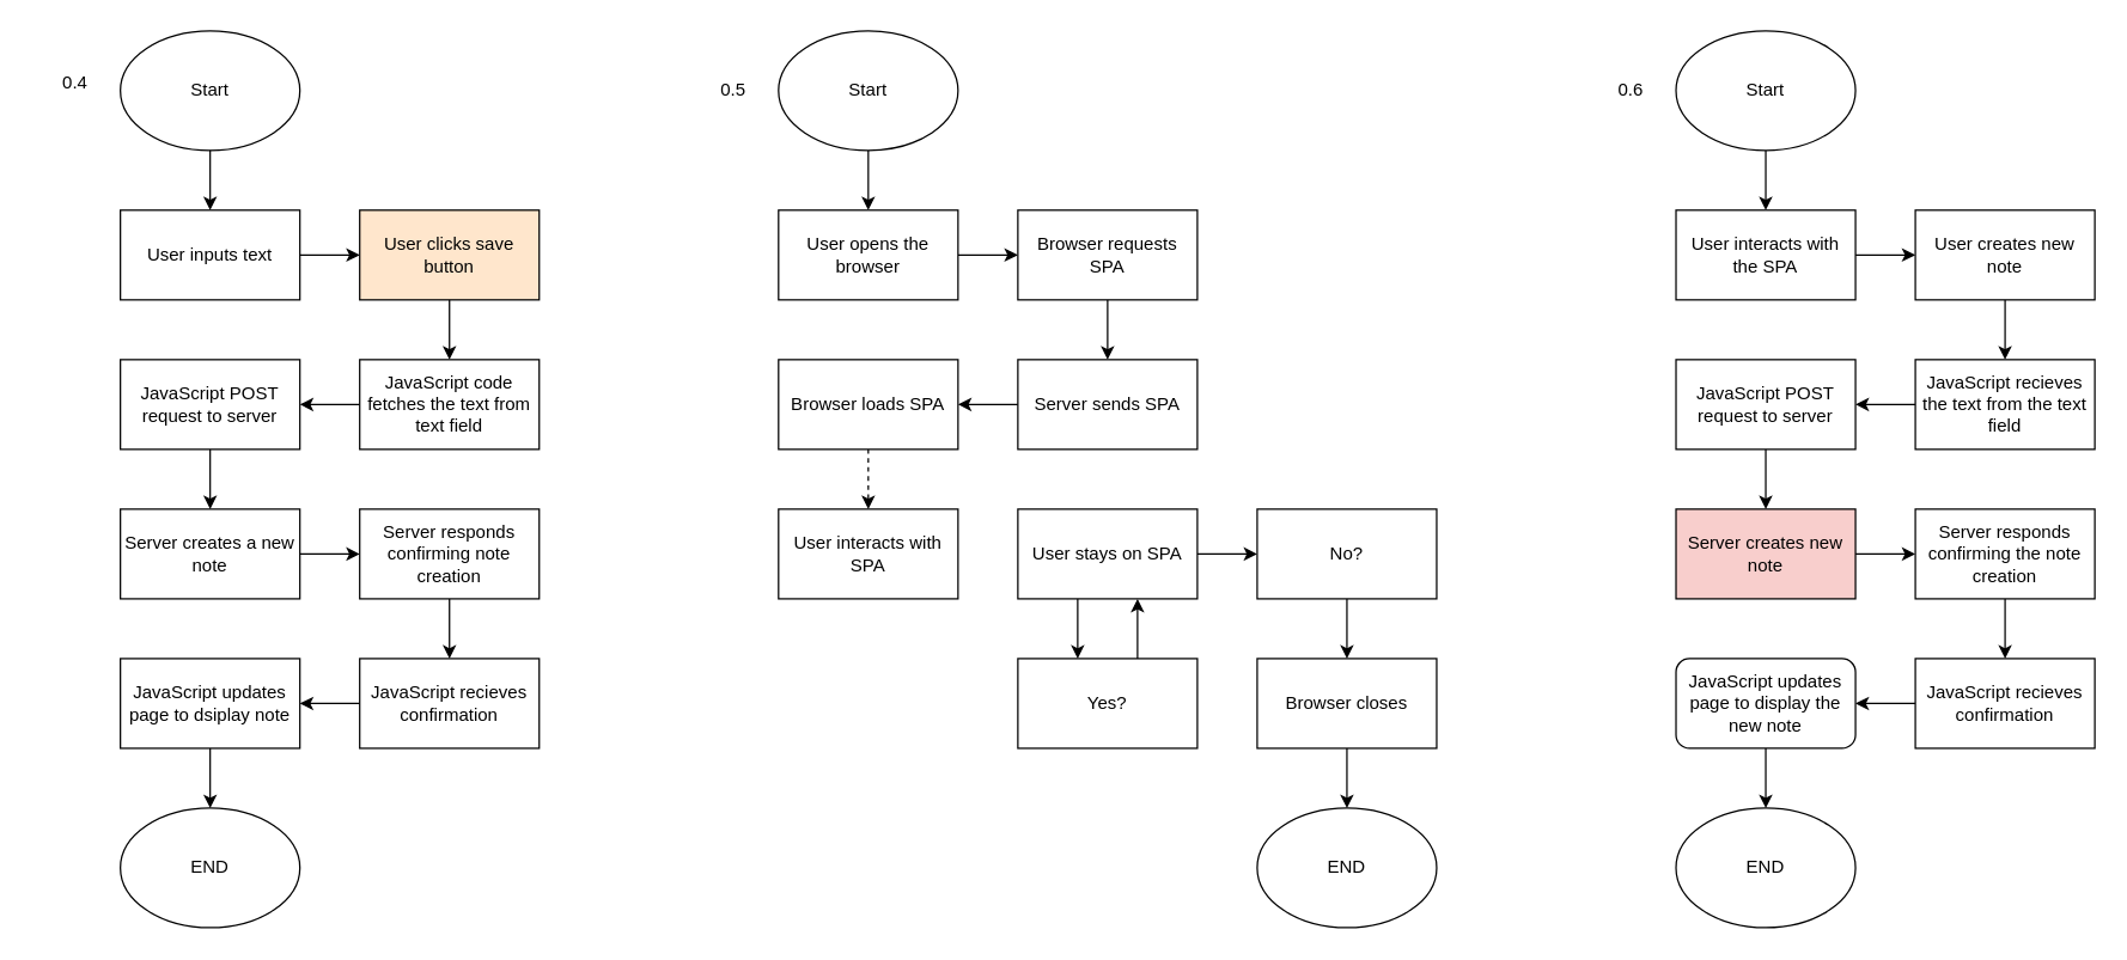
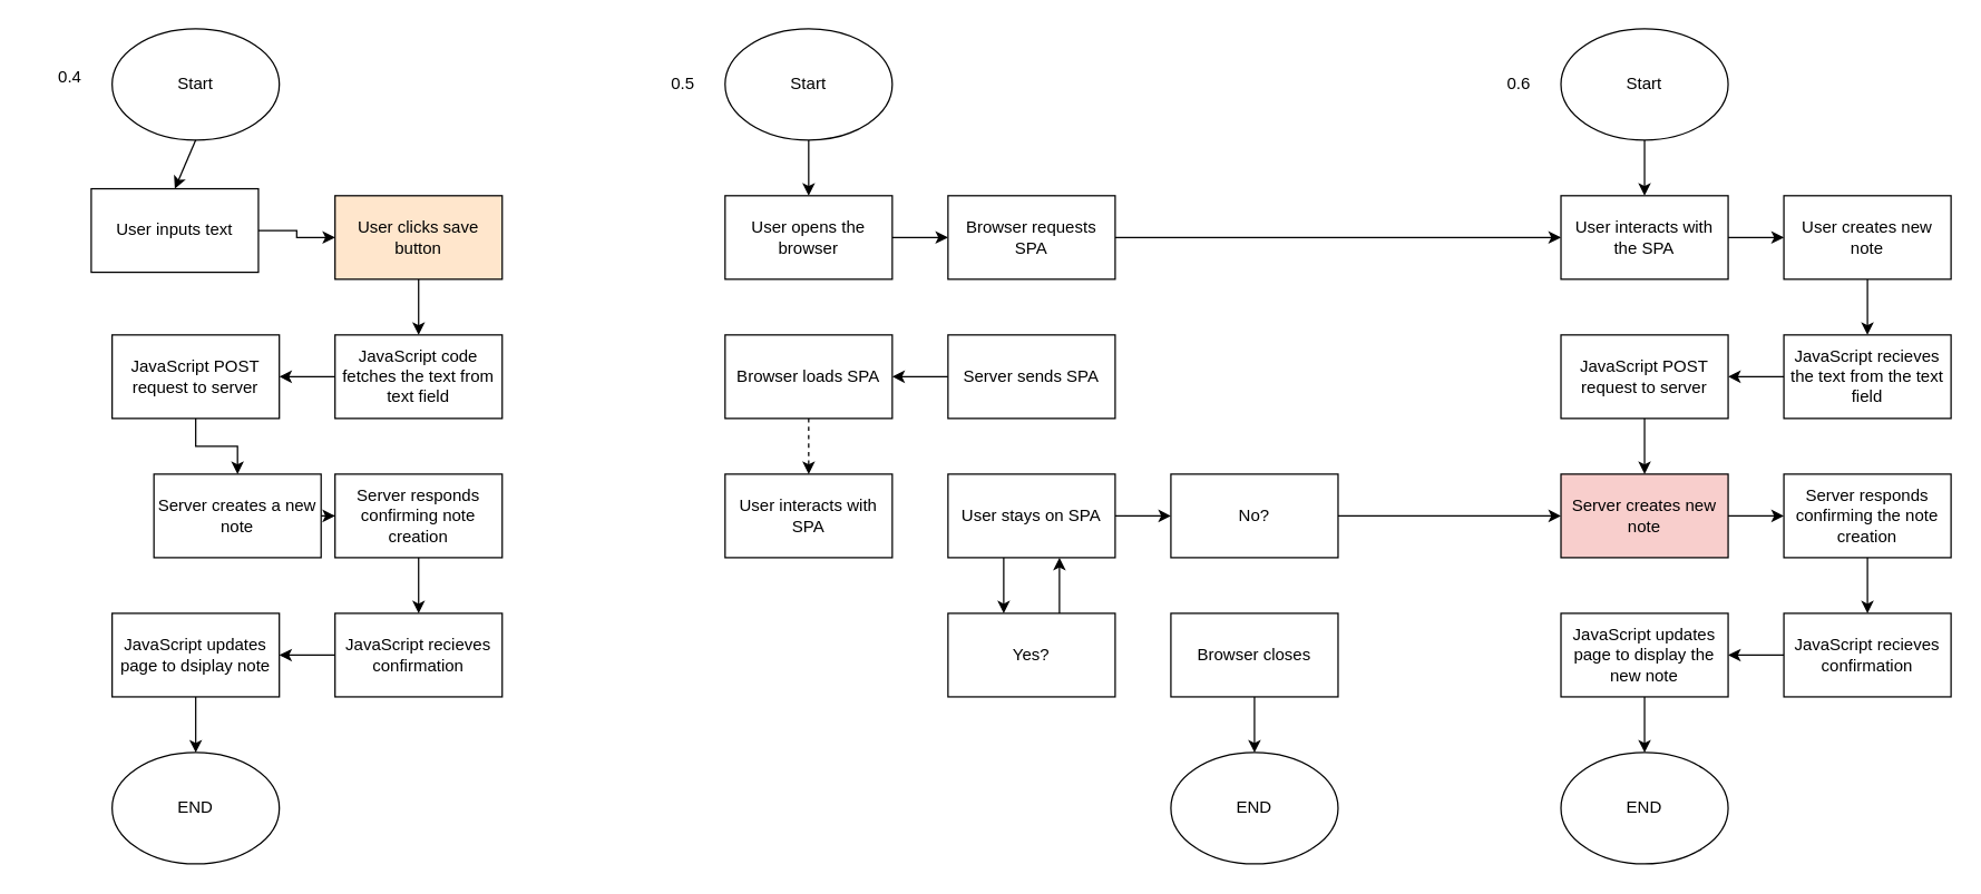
  <mxCell id="0" />
  <mxCell id="1" parent="0" />
  <mxCell id="2" value="Start" style="ellipse;whiteSpace=wrap;html=1;" vertex="1" parent="1"><mxGeometry x="80" y="20" width="120" height="80" as="geometry" /></mxCell>
  <mxCell id="3" style="edgeStyle=orthogonalEdgeStyle;rounded=0;orthogonalLoop=1;jettySize=auto;html=1;entryX=0;entryY=0.5;entryDx=0;entryDy=0;" edge="1" parent="1" source="4" target="7"><mxGeometry relative="1" as="geometry" /></mxCell>
- <mxCell id="4" value="User inputs text" style="rounded=0;whiteSpace=wrap;html=1;" vertex="1" parent="1"><mxGeometry x="80" y="140" width="120" height="60" as="geometry" /></mxCell>
+ <mxCell id="4" value="User inputs text" style="rounded=0;whiteSpace=wrap;html=1;" vertex="1" parent="1"><mxGeometry x="65" y="135" width="120" height="60" as="geometry" /></mxCell>
  <mxCell id="5" value="" style="endArrow=classic;html=1;rounded=0;exitX=0.5;exitY=1;exitDx=0;exitDy=0;entryX=0.5;entryY=0;entryDx=0;entryDy=0;" edge="1" parent="1" source="2" target="4"><mxGeometry width="50" height="50" relative="1" as="geometry"><mxPoint x="190" y="210" as="sourcePoint" /><mxPoint x="240" y="160" as="targetPoint" /></mxGeometry></mxCell>
  <mxCell id="6" style="edgeStyle=orthogonalEdgeStyle;rounded=0;orthogonalLoop=1;jettySize=auto;html=1;entryX=0.5;entryY=0;entryDx=0;entryDy=0;" edge="1" parent="1" source="7" target="9"><mxGeometry relative="1" as="geometry" /></mxCell>
  <mxCell id="7" value="User clicks save button" style="rounded=0;whiteSpace=wrap;html=1;fillColor=#ffe6cc;" vertex="1" parent="1"><mxGeometry x="240" y="140" width="120" height="60" as="geometry" /></mxCell>
  <mxCell id="8" style="edgeStyle=orthogonalEdgeStyle;rounded=0;orthogonalLoop=1;jettySize=auto;html=1;entryX=1;entryY=0.5;entryDx=0;entryDy=0;" edge="1" parent="1" source="9" target="11"><mxGeometry relative="1" as="geometry" /></mxCell>
  <mxCell id="9" value="JavaScript code fetches the text from text field" style="rounded=0;whiteSpace=wrap;html=1;" vertex="1" parent="1"><mxGeometry x="240" y="240" width="120" height="60" as="geometry" /></mxCell>
  <mxCell id="10" style="edgeStyle=orthogonalEdgeStyle;rounded=0;orthogonalLoop=1;jettySize=auto;html=1;entryX=0.5;entryY=0;entryDx=0;entryDy=0;" edge="1" parent="1" source="11" target="13"><mxGeometry relative="1" as="geometry" /></mxCell>
  <mxCell id="11" value="JavaScript POST request to server" style="rounded=0;whiteSpace=wrap;html=1;" vertex="1" parent="1"><mxGeometry x="80" y="240" width="120" height="60" as="geometry" /></mxCell>
  <mxCell id="12" style="edgeStyle=orthogonalEdgeStyle;rounded=0;orthogonalLoop=1;jettySize=auto;html=1;entryX=0;entryY=0.5;entryDx=0;entryDy=0;" edge="1" parent="1" source="13" target="15"><mxGeometry relative="1" as="geometry" /></mxCell>
- <mxCell id="13" value="Server creates a new note" style="rounded=0;whiteSpace=wrap;html=1;" vertex="1" parent="1"><mxGeometry x="80" y="340" width="120" height="60" as="geometry" /></mxCell>
+ <mxCell id="13" value="Server creates a new note" style="rounded=0;whiteSpace=wrap;html=1;" vertex="1" parent="1"><mxGeometry x="110" y="340" width="120" height="60" as="geometry" /></mxCell>
  <mxCell id="14" style="edgeStyle=orthogonalEdgeStyle;rounded=0;orthogonalLoop=1;jettySize=auto;html=1;entryX=0.5;entryY=0;entryDx=0;entryDy=0;" edge="1" parent="1" source="15" target="17"><mxGeometry relative="1" as="geometry" /></mxCell>
  <mxCell id="15" value="Server responds confirming note creation" style="rounded=0;whiteSpace=wrap;html=1;" vertex="1" parent="1"><mxGeometry x="240" y="340" width="120" height="60" as="geometry" /></mxCell>
  <mxCell id="16" style="edgeStyle=orthogonalEdgeStyle;rounded=0;orthogonalLoop=1;jettySize=auto;html=1;entryX=1;entryY=0.5;entryDx=0;entryDy=0;" edge="1" parent="1" source="17" target="19"><mxGeometry relative="1" as="geometry" /></mxCell>
  <mxCell id="17" value="JavaScript recieves confirmation" style="rounded=0;whiteSpace=wrap;html=1;" vertex="1" parent="1"><mxGeometry x="240" y="440" width="120" height="60" as="geometry" /></mxCell>
  <mxCell id="18" style="edgeStyle=orthogonalEdgeStyle;rounded=0;orthogonalLoop=1;jettySize=auto;html=1;" edge="1" parent="1" source="19" target="20"><mxGeometry relative="1" as="geometry" /></mxCell>
  <mxCell id="19" value="JavaScript updates page to dsiplay note" style="rounded=0;whiteSpace=wrap;html=1;" vertex="1" parent="1"><mxGeometry x="80" y="440" width="120" height="60" as="geometry" /></mxCell>
  <mxCell id="20" value="END" style="ellipse;whiteSpace=wrap;html=1;" vertex="1" parent="1"><mxGeometry x="80" y="540" width="120" height="80" as="geometry" /></mxCell>
  <mxCell id="21" style="edgeStyle=orthogonalEdgeStyle;rounded=0;orthogonalLoop=1;jettySize=auto;html=1;" edge="1" parent="1" source="22" target="24"><mxGeometry relative="1" as="geometry" /></mxCell>
  <mxCell id="22" value="Start" style="ellipse;whiteSpace=wrap;html=1;" vertex="1" parent="1"><mxGeometry x="520" y="20" width="120" height="80" as="geometry" /></mxCell>
  <mxCell id="23" style="edgeStyle=orthogonalEdgeStyle;rounded=0;orthogonalLoop=1;jettySize=auto;html=1;entryX=0;entryY=0.5;entryDx=0;entryDy=0;" edge="1" parent="1" source="24" target="26"><mxGeometry relative="1" as="geometry" /></mxCell>
  <mxCell id="24" value="User opens the browser" style="rounded=0;whiteSpace=wrap;html=1;" vertex="1" parent="1"><mxGeometry x="520" y="140" width="120" height="60" as="geometry" /></mxCell>
- <mxCell id="25" style="edgeStyle=orthogonalEdgeStyle;rounded=0;orthogonalLoop=1;jettySize=auto;html=1;entryX=0.5;entryY=0;entryDx=0;entryDy=0;" edge="1" parent="1" source="26" target="28"><mxGeometry relative="1" as="geometry" /></mxCell>
+ <mxCell id="25" style="edgeStyle=orthogonalEdgeStyle;rounded=0;orthogonalLoop=1;jettySize=auto;html=1;" edge="1" parent="1" source="26" target="45"><mxGeometry relative="1" as="geometry" /></mxCell>
  <mxCell id="26" value="Browser requests SPA" style="rounded=0;whiteSpace=wrap;html=1;" vertex="1" parent="1"><mxGeometry x="680" y="140" width="120" height="60" as="geometry" /></mxCell>
  <mxCell id="27" style="edgeStyle=orthogonalEdgeStyle;rounded=0;orthogonalLoop=1;jettySize=auto;html=1;" edge="1" parent="1" source="28" target="30"><mxGeometry relative="1" as="geometry" /></mxCell>
  <mxCell id="28" value="Server sends SPA" style="rounded=0;whiteSpace=wrap;html=1;" vertex="1" parent="1"><mxGeometry x="680" y="240" width="120" height="60" as="geometry" /></mxCell>
  <mxCell id="29" style="edgeStyle=orthogonalEdgeStyle;rounded=0;orthogonalLoop=1;jettySize=auto;html=1;entryX=0.5;entryY=0;entryDx=0;entryDy=0;dashed=1;" edge="1" parent="1" source="30" target="31"><mxGeometry relative="1" as="geometry" /></mxCell>
  <mxCell id="30" value="Browser loads SPA" style="rounded=0;whiteSpace=wrap;html=1;" vertex="1" parent="1"><mxGeometry x="520" y="240" width="120" height="60" as="geometry" /></mxCell>
  <mxCell id="31" value="User interacts with SPA" style="rounded=0;whiteSpace=wrap;html=1;" vertex="1" parent="1"><mxGeometry x="520" y="340" width="120" height="60" as="geometry" /></mxCell>
  <mxCell id="32" style="edgeStyle=orthogonalEdgeStyle;rounded=0;orthogonalLoop=1;jettySize=auto;html=1;" edge="1" parent="1" source="34" target="35"><mxGeometry relative="1" as="geometry"><Array as="points"><mxPoint x="720" y="420" /><mxPoint x="720" y="420" /></Array></mxGeometry></mxCell>
  <mxCell id="33" style="edgeStyle=orthogonalEdgeStyle;rounded=0;orthogonalLoop=1;jettySize=auto;html=1;entryX=0;entryY=0.5;entryDx=0;entryDy=0;" edge="1" parent="1" source="34" target="38"><mxGeometry relative="1" as="geometry" /></mxCell>
  <mxCell id="34" value="User stays on SPA" style="rounded=0;whiteSpace=wrap;html=1;" vertex="1" parent="1"><mxGeometry x="680" y="340" width="120" height="60" as="geometry" /></mxCell>
  <mxCell id="35" value="Yes?" style="rounded=0;whiteSpace=wrap;html=1;" vertex="1" parent="1"><mxGeometry x="680" y="440" width="120" height="60" as="geometry" /></mxCell>
  <mxCell id="36" style="edgeStyle=orthogonalEdgeStyle;rounded=0;orthogonalLoop=1;jettySize=auto;html=1;" edge="1" parent="1"><mxGeometry relative="1" as="geometry"><mxPoint x="760" y="440" as="sourcePoint" /><mxPoint x="760" y="400" as="targetPoint" /><Array as="points"><mxPoint x="760" y="420" /><mxPoint x="760" y="420" /></Array></mxGeometry></mxCell>
- <mxCell id="37" style="edgeStyle=orthogonalEdgeStyle;rounded=0;orthogonalLoop=1;jettySize=auto;html=1;" edge="1" parent="1" source="38" target="40"><mxGeometry relative="1" as="geometry" /></mxCell>
+ <mxCell id="37" style="edgeStyle=orthogonalEdgeStyle;rounded=0;orthogonalLoop=1;jettySize=auto;html=1;" edge="1" parent="1" source="38" target="53"><mxGeometry relative="1" as="geometry" /></mxCell>
  <mxCell id="38" value="No?" style="rounded=0;whiteSpace=wrap;html=1;" vertex="1" parent="1"><mxGeometry x="840" y="340" width="120" height="60" as="geometry" /></mxCell>
  <mxCell id="39" style="edgeStyle=orthogonalEdgeStyle;rounded=0;orthogonalLoop=1;jettySize=auto;html=1;" edge="1" parent="1" source="40" target="41"><mxGeometry relative="1" as="geometry" /></mxCell>
  <mxCell id="40" value="Browser closes" style="rounded=0;whiteSpace=wrap;html=1;" vertex="1" parent="1"><mxGeometry x="840" y="440" width="120" height="60" as="geometry" /></mxCell>
  <mxCell id="41" value="END" style="ellipse;whiteSpace=wrap;html=1;" vertex="1" parent="1"><mxGeometry x="840" y="540" width="120" height="80" as="geometry" /></mxCell>
  <mxCell id="42" style="edgeStyle=orthogonalEdgeStyle;rounded=0;orthogonalLoop=1;jettySize=auto;html=1;" edge="1" parent="1" source="43" target="45"><mxGeometry relative="1" as="geometry" /></mxCell>
  <mxCell id="43" value="Start" style="ellipse;whiteSpace=wrap;html=1;" vertex="1" parent="1"><mxGeometry x="1120" y="20" width="120" height="80" as="geometry" /></mxCell>
  <mxCell id="44" style="edgeStyle=orthogonalEdgeStyle;rounded=0;orthogonalLoop=1;jettySize=auto;html=1;entryX=0;entryY=0.5;entryDx=0;entryDy=0;" edge="1" parent="1" source="45" target="47"><mxGeometry relative="1" as="geometry" /></mxCell>
  <mxCell id="45" value="User interacts with the SPA" style="rounded=0;whiteSpace=wrap;html=1;" vertex="1" parent="1"><mxGeometry x="1120" y="140" width="120" height="60" as="geometry" /></mxCell>
  <mxCell id="46" style="edgeStyle=orthogonalEdgeStyle;rounded=0;orthogonalLoop=1;jettySize=auto;html=1;entryX=0.5;entryY=0;entryDx=0;entryDy=0;" edge="1" parent="1" source="47" target="49"><mxGeometry relative="1" as="geometry" /></mxCell>
  <mxCell id="47" value="User creates new note" style="rounded=0;whiteSpace=wrap;html=1;" vertex="1" parent="1"><mxGeometry x="1280" y="140" width="120" height="60" as="geometry" /></mxCell>
  <mxCell id="48" style="edgeStyle=orthogonalEdgeStyle;rounded=0;orthogonalLoop=1;jettySize=auto;html=1;entryX=1;entryY=0.5;entryDx=0;entryDy=0;" edge="1" parent="1" source="49" target="51"><mxGeometry relative="1" as="geometry" /></mxCell>
  <mxCell id="49" value="JavaScript recieves the text from the text field" style="rounded=0;whiteSpace=wrap;html=1;" vertex="1" parent="1"><mxGeometry x="1280" y="240" width="120" height="60" as="geometry" /></mxCell>
  <mxCell id="50" style="edgeStyle=orthogonalEdgeStyle;rounded=0;orthogonalLoop=1;jettySize=auto;html=1;entryX=0.5;entryY=0;entryDx=0;entryDy=0;" edge="1" parent="1" source="51" target="53"><mxGeometry relative="1" as="geometry" /></mxCell>
  <mxCell id="51" value="JavaScript POST request to server" style="rounded=0;whiteSpace=wrap;html=1;" vertex="1" parent="1"><mxGeometry x="1120" y="240" width="120" height="60" as="geometry" /></mxCell>
  <mxCell id="52" style="edgeStyle=orthogonalEdgeStyle;rounded=0;orthogonalLoop=1;jettySize=auto;html=1;entryX=0;entryY=0.5;entryDx=0;entryDy=0;" edge="1" parent="1" source="53" target="55"><mxGeometry relative="1" as="geometry" /></mxCell>
  <mxCell id="53" value="Server creates new note" style="rounded=0;whiteSpace=wrap;html=1;fillColor=#f8cecc;" vertex="1" parent="1"><mxGeometry x="1120" y="340" width="120" height="60" as="geometry" /></mxCell>
  <mxCell id="54" style="edgeStyle=orthogonalEdgeStyle;rounded=0;orthogonalLoop=1;jettySize=auto;html=1;entryX=0.5;entryY=0;entryDx=0;entryDy=0;" edge="1" parent="1" source="55" target="57"><mxGeometry relative="1" as="geometry" /></mxCell>
  <mxCell id="55" value="Server responds confirming the note creation" style="rounded=0;whiteSpace=wrap;html=1;" vertex="1" parent="1"><mxGeometry x="1280" y="340" width="120" height="60" as="geometry" /></mxCell>
  <mxCell id="56" style="edgeStyle=orthogonalEdgeStyle;rounded=0;orthogonalLoop=1;jettySize=auto;html=1;entryX=1;entryY=0.5;entryDx=0;entryDy=0;" edge="1" parent="1" source="57" target="59"><mxGeometry relative="1" as="geometry" /></mxCell>
  <mxCell id="57" value="JavaScript recieves confirmation" style="rounded=0;whiteSpace=wrap;html=1;" vertex="1" parent="1"><mxGeometry x="1280" y="440" width="120" height="60" as="geometry" /></mxCell>
  <mxCell id="58" style="edgeStyle=orthogonalEdgeStyle;rounded=0;orthogonalLoop=1;jettySize=auto;html=1;" edge="1" parent="1" source="59" target="60"><mxGeometry relative="1" as="geometry" /></mxCell>
- <mxCell id="59" value="JavaScript updates page to display the new note" style="whiteSpace=wrap;html=1;rounded=1;" vertex="1" parent="1"><mxGeometry x="1120" y="440" width="120" height="60" as="geometry" /></mxCell>
+ <mxCell id="59" value="JavaScript updates page to display the new note" style="rounded=0;whiteSpace=wrap;html=1;" vertex="1" parent="1"><mxGeometry x="1120" y="440" width="120" height="60" as="geometry" /></mxCell>
  <mxCell id="60" value="END" style="ellipse;whiteSpace=wrap;html=1;" vertex="1" parent="1"><mxGeometry x="1120" y="540" width="120" height="80" as="geometry" /></mxCell>
  <mxCell id="61" value="0.4" style="text;html=1;align=center;verticalAlign=middle;whiteSpace=wrap;rounded=0;" vertex="1" parent="1"><mxGeometry x="20" y="40" width="60" height="30" as="geometry" /></mxCell>
  <mxCell id="62" value="0.5" style="text;html=1;align=center;verticalAlign=middle;whiteSpace=wrap;rounded=0;" vertex="1" parent="1"><mxGeometry x="460" y="45" width="60" height="30" as="geometry" /></mxCell>
  <mxCell id="63" value="0.6" style="text;html=1;align=center;verticalAlign=middle;whiteSpace=wrap;rounded=0;" vertex="1" parent="1"><mxGeometry x="1060" y="45" width="60" height="30" as="geometry" /></mxCell>
